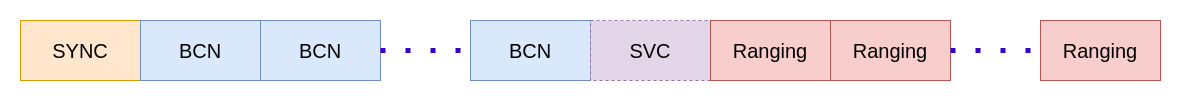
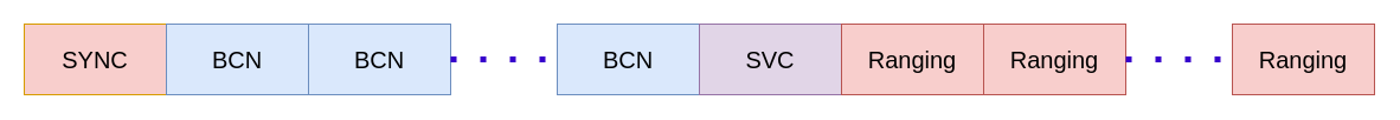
  <mxCell id="0" />
  <mxCell id="1" parent="0" />
- <mxCell id="2" value="SYNC" style="rounded=0;whiteSpace=wrap;html=1;fillColor=#ffe6cc;strokeColor=#d79b00;fontSize=20;" vertex="1" parent="1"><mxGeometry x="20" y="20" width="120" height="60" as="geometry" /></mxCell>
+ <mxCell id="2" value="SYNC" style="rounded=0;whiteSpace=wrap;html=1;fillColor=#f8cecc;strokeColor=#d79b00;fontSize=20;" vertex="1" parent="1"><mxGeometry x="20" y="20" width="120" height="60" as="geometry" /></mxCell>
  <mxCell id="3" value="BCN" style="rounded=0;whiteSpace=wrap;html=1;fillColor=#dae8fc;strokeColor=#6c8ebf;fontSize=20;" vertex="1" parent="1"><mxGeometry x="140" y="20" width="120" height="60" as="geometry" /></mxCell>
  <mxCell id="4" value="BCN" style="rounded=0;whiteSpace=wrap;html=1;fillColor=#dae8fc;strokeColor=#6c8ebf;fontSize=20;" vertex="1" parent="1"><mxGeometry x="260" y="20" width="120" height="60" as="geometry" /></mxCell>
  <mxCell id="5" value="BCN" style="rounded=0;whiteSpace=wrap;html=1;fillColor=#dae8fc;strokeColor=#6c8ebf;fontSize=20;" vertex="1" parent="1"><mxGeometry x="470" y="20" width="120" height="60" as="geometry" /></mxCell>
- <mxCell id="6" value="SVC" style="rounded=0;whiteSpace=wrap;html=1;fillColor=#e1d5e7;strokeColor=#9673a6;fontSize=20;dashed=1;" vertex="1" parent="1"><mxGeometry x="590" y="20" width="120" height="60" as="geometry" /></mxCell>
+ <mxCell id="6" value="SVC" style="rounded=0;whiteSpace=wrap;html=1;fillColor=#e1d5e7;strokeColor=#9673a6;fontSize=20;" vertex="1" parent="1"><mxGeometry x="590" y="20" width="120" height="60" as="geometry" /></mxCell>
  <mxCell id="7" value="Ranging" style="rounded=0;whiteSpace=wrap;html=1;fillColor=#f8cecc;strokeColor=#b85450;fontSize=20;" vertex="1" parent="1"><mxGeometry x="710" y="20" width="120" height="60" as="geometry" /></mxCell>
  <mxCell id="8" value="Ranging" style="rounded=0;whiteSpace=wrap;html=1;fillColor=#f8cecc;strokeColor=#b85450;fontSize=20;" vertex="1" parent="1"><mxGeometry x="830" y="20" width="120" height="60" as="geometry" /></mxCell>
  <mxCell id="9" value="Ranging" style="rounded=0;whiteSpace=wrap;html=1;fillColor=#f8cecc;strokeColor=#b85450;fontSize=20;" vertex="1" parent="1"><mxGeometry x="1040" y="20" width="120" height="60" as="geometry" /></mxCell>
  <mxCell id="10" value="" style="endArrow=none;dashed=1;html=1;strokeWidth=5;exitX=1;exitY=0.5;exitDx=0;exitDy=0;entryX=0;entryY=0.5;entryDx=0;entryDy=0;rounded=1;jumpStyle=arc;fillColor=#6a00ff;strokeColor=#3700CC;fontSize=20;dashPattern=1 4;" edge="1" parent="1" source="4" target="5"><mxGeometry width="50" height="50" relative="1" as="geometry"><mxPoint x="540" y="270" as="sourcePoint" /><mxPoint x="590" y="220" as="targetPoint" /></mxGeometry></mxCell>
  <mxCell id="11" value="" style="endArrow=none;dashed=1;html=1;strokeWidth=5;exitX=1;exitY=0.5;exitDx=0;exitDy=0;entryX=0;entryY=0.5;entryDx=0;entryDy=0;rounded=1;jumpStyle=arc;fillColor=#6a00ff;strokeColor=#3700CC;fontSize=20;dashPattern=1 4;" edge="1" parent="1" source="8" target="9"><mxGeometry width="50" height="50" relative="1" as="geometry"><mxPoint x="950" y="49.5" as="sourcePoint" /><mxPoint x="1040" y="49.5" as="targetPoint" /></mxGeometry></mxCell>
